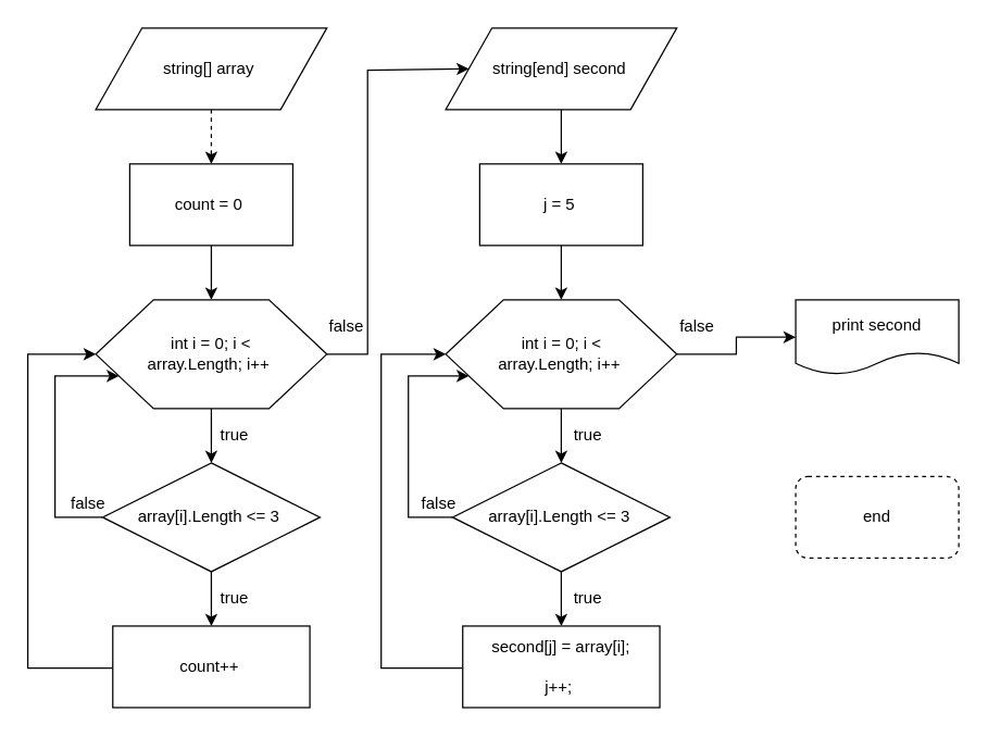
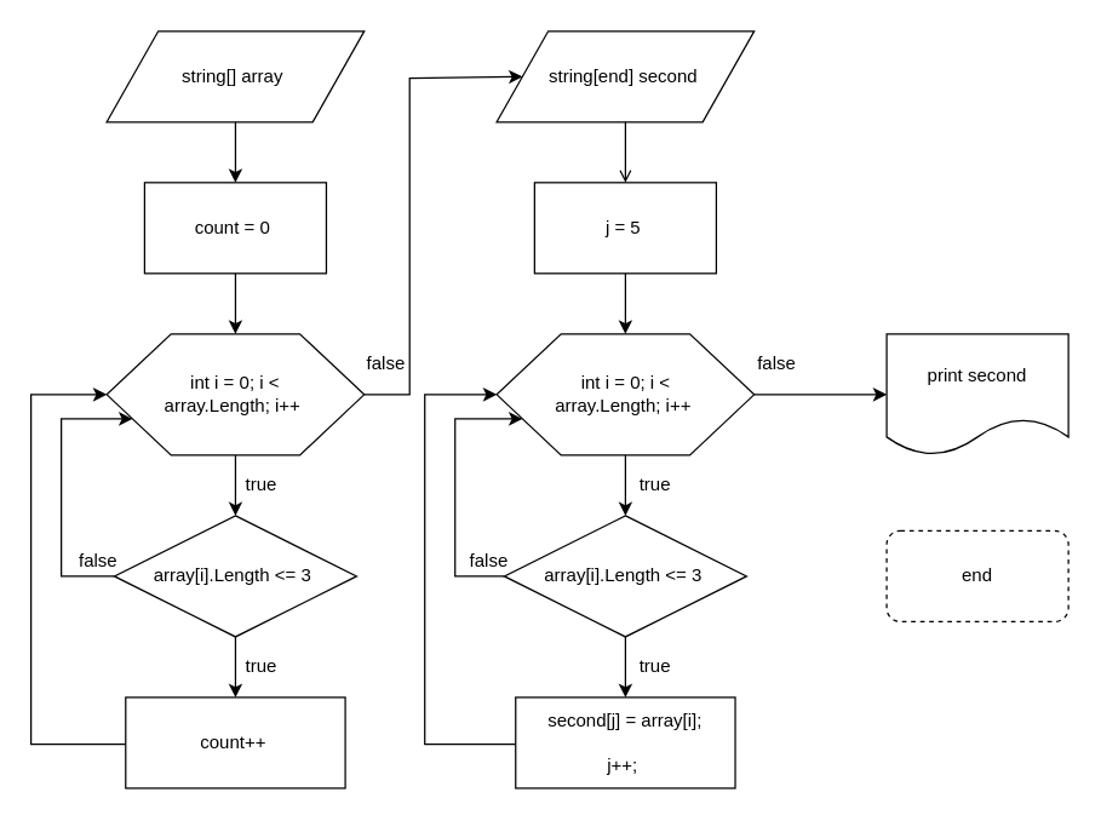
  <mxCell id="0" />
  <mxCell id="1" parent="0" />
- <mxCell id="2" value="" style="edgeStyle=orthogonalEdgeStyle;rounded=0;orthogonalLoop=1;jettySize=auto;html=1;dashed=1;" parent="1" source="3" target="7" edge="1"><mxGeometry relative="1" as="geometry" /></mxCell>
+ <mxCell id="2" value="" style="edgeStyle=orthogonalEdgeStyle;rounded=0;orthogonalLoop=1;jettySize=auto;html=1;" parent="1" source="3" target="7" edge="1"><mxGeometry relative="1" as="geometry" /></mxCell>
  <mxCell id="3" value="string[] array&amp;nbsp;" style="shape=parallelogram;perimeter=parallelogramPerimeter;whiteSpace=wrap;html=1;" parent="1" vertex="1"><mxGeometry x="70" y="20" width="170" height="60" as="geometry" /></mxCell>
- <mxCell id="4" value="" style="edgeStyle=orthogonalEdgeStyle;rounded=0;orthogonalLoop=1;jettySize=auto;html=1;" parent="1" source="5" target="9" edge="1"><mxGeometry relative="1" as="geometry" /></mxCell>
+ <mxCell id="4" value="" style="edgeStyle=orthogonalEdgeStyle;rounded=0;orthogonalLoop=1;jettySize=auto;html=1;endArrow=open;" parent="1" source="5" target="9" edge="1"><mxGeometry relative="1" as="geometry" /></mxCell>
  <mxCell id="5" value="string[end] second&amp;nbsp;" style="shape=parallelogram;perimeter=parallelogramPerimeter;whiteSpace=wrap;html=1;" parent="1" vertex="1"><mxGeometry x="327.5" y="20" width="170" height="60" as="geometry" /></mxCell>
  <mxCell id="6" value="" style="edgeStyle=orthogonalEdgeStyle;rounded=0;orthogonalLoop=1;jettySize=auto;html=1;" parent="1" source="7" target="12" edge="1"><mxGeometry relative="1" as="geometry" /></mxCell>
  <mxCell id="7" value="count = 0&amp;nbsp;" style="rounded=0;whiteSpace=wrap;html=1;" parent="1" vertex="1"><mxGeometry x="95" y="120" width="120" height="60" as="geometry" /></mxCell>
  <mxCell id="8" value="" style="edgeStyle=orthogonalEdgeStyle;rounded=0;orthogonalLoop=1;jettySize=auto;html=1;" parent="1" source="9" target="15" edge="1"><mxGeometry relative="1" as="geometry" /></mxCell>
  <mxCell id="9" value="j = 5&amp;nbsp;" style="rounded=0;whiteSpace=wrap;html=1;" parent="1" vertex="1"><mxGeometry x="352.5" y="120" width="120" height="60" as="geometry" /></mxCell>
  <mxCell id="10" value="" style="edgeStyle=orthogonalEdgeStyle;rounded=0;orthogonalLoop=1;jettySize=auto;html=1;" parent="1" source="12" target="18" edge="1"><mxGeometry relative="1" as="geometry" /></mxCell>
  <mxCell id="11" style="edgeStyle=orthogonalEdgeStyle;rounded=0;orthogonalLoop=1;jettySize=auto;html=1;entryX=0;entryY=0.5;entryDx=0;entryDy=0;" parent="1" source="12" target="5" edge="1"><mxGeometry relative="1" as="geometry"><Array as="points"><mxPoint x="270" y="260" /><mxPoint x="270" y="51" /></Array></mxGeometry></mxCell>
  <mxCell id="12" value="int i = 0; i &amp;lt;&lt;br/&gt;array.Length; i++&amp;nbsp;" style="shape=hexagon;perimeter=hexagonPerimeter2;whiteSpace=wrap;html=1;" parent="1" vertex="1"><mxGeometry x="70" y="220" width="170" height="80" as="geometry" /></mxCell>
  <mxCell id="13" value="" style="edgeStyle=orthogonalEdgeStyle;rounded=0;orthogonalLoop=1;jettySize=auto;html=1;" parent="1" source="15" target="21" edge="1"><mxGeometry relative="1" as="geometry" /></mxCell>
  <mxCell id="14" value="" style="edgeStyle=orthogonalEdgeStyle;rounded=0;orthogonalLoop=1;jettySize=auto;html=1;entryX=0;entryY=0.5;entryDx=0;entryDy=0;" parent="1" source="15" target="26" edge="1"><mxGeometry relative="1" as="geometry"><mxPoint x="577.5" y="260" as="targetPoint" /></mxGeometry></mxCell>
  <mxCell id="15" value="int i = 0; i &amp;lt;&lt;br/&gt;array.Length; i++&amp;nbsp;" style="shape=hexagon;perimeter=hexagonPerimeter2;whiteSpace=wrap;html=1;" parent="1" vertex="1"><mxGeometry x="327.5" y="220" width="170" height="80" as="geometry" /></mxCell>
  <mxCell id="16" value="" style="edgeStyle=orthogonalEdgeStyle;rounded=0;orthogonalLoop=1;jettySize=auto;html=1;" parent="1" source="18" target="23" edge="1"><mxGeometry relative="1" as="geometry" /></mxCell>
  <mxCell id="17" style="edgeStyle=orthogonalEdgeStyle;rounded=0;orthogonalLoop=1;jettySize=auto;html=1;entryX=0;entryY=0.75;entryDx=0;entryDy=0;" parent="1" source="18" target="12" edge="1"><mxGeometry relative="1" as="geometry"><Array as="points"><mxPoint x="40" y="380" /><mxPoint x="40" y="276" /></Array></mxGeometry></mxCell>
  <mxCell id="18" value="array[i].Length &amp;lt;= 3&amp;nbsp;" style="rhombus;whiteSpace=wrap;html=1;" parent="1" vertex="1"><mxGeometry x="75" y="340" width="160" height="80" as="geometry" /></mxCell>
  <mxCell id="19" style="edgeStyle=orthogonalEdgeStyle;rounded=0;orthogonalLoop=1;jettySize=auto;html=1;entryX=0;entryY=0.75;entryDx=0;entryDy=0;" parent="1" source="21" target="15" edge="1"><mxGeometry relative="1" as="geometry"><Array as="points"><mxPoint x="300" y="380" /><mxPoint x="300" y="276" /></Array></mxGeometry></mxCell>
  <mxCell id="20" value="" style="edgeStyle=orthogonalEdgeStyle;rounded=0;orthogonalLoop=1;jettySize=auto;html=1;" parent="1" source="21" target="25" edge="1"><mxGeometry relative="1" as="geometry" /></mxCell>
  <mxCell id="21" value="array[i].Length &amp;lt;= 3&amp;nbsp;" style="rhombus;whiteSpace=wrap;html=1;" parent="1" vertex="1"><mxGeometry x="332.5" y="340" width="160" height="80" as="geometry" /></mxCell>
  <mxCell id="22" style="edgeStyle=orthogonalEdgeStyle;rounded=0;orthogonalLoop=1;jettySize=auto;html=1;entryX=0;entryY=0.5;entryDx=0;entryDy=0;" parent="1" source="23" target="12" edge="1"><mxGeometry relative="1" as="geometry"><Array as="points"><mxPoint x="20" y="491" /><mxPoint x="20" y="260" /></Array></mxGeometry></mxCell>
  <mxCell id="23" value="count++&amp;nbsp;" style="rounded=0;whiteSpace=wrap;html=1;" parent="1" vertex="1"><mxGeometry x="82.5" y="460" width="145" height="60" as="geometry" /></mxCell>
  <mxCell id="24" style="edgeStyle=orthogonalEdgeStyle;rounded=0;orthogonalLoop=1;jettySize=auto;html=1;entryX=0;entryY=0.5;entryDx=0;entryDy=0;" parent="1" source="25" target="15" edge="1"><mxGeometry relative="1" as="geometry"><Array as="points"><mxPoint x="280" y="491" /><mxPoint x="280" y="260" /></Array></mxGeometry></mxCell>
  <mxCell id="25" value="second[j] = array[i];&lt;br/&gt;&lt;br&gt;j++;&amp;nbsp;" style="rounded=0;whiteSpace=wrap;html=1;" parent="1" vertex="1"><mxGeometry x="340" y="460" width="145" height="60" as="geometry" /></mxCell>
- <mxCell id="26" value="print second" style="shape=document;whiteSpace=wrap;html=1;boundedLbl=1;" parent="1" vertex="1"><mxGeometry x="585" y="220" width="120" height="55" as="geometry" /></mxCell>
+ <mxCell id="26" value="print second" style="shape=document;whiteSpace=wrap;html=1;boundedLbl=1;" parent="1" vertex="1"><mxGeometry x="585" y="220" width="120" height="80" as="geometry" /></mxCell>
  <mxCell id="27" value="end" style="rounded=1;whiteSpace=wrap;html=1;dashed=1;" parent="1" vertex="1"><mxGeometry x="585" y="350" width="120" height="60" as="geometry" /></mxCell>
  <mxCell id="28" value="true" style="text;html=1;resizable=0;points=[];autosize=1;align=left;verticalAlign=top;spacingTop=-4;" parent="1" vertex="1"><mxGeometry x="160" y="310" width="40" height="20" as="geometry" /></mxCell>
  <mxCell id="29" value="true" style="text;html=1;resizable=0;points=[];autosize=1;align=left;verticalAlign=top;spacingTop=-4;" parent="1" vertex="1"><mxGeometry x="160" y="430" width="40" height="20" as="geometry" /></mxCell>
  <mxCell id="30" value="true" style="text;html=1;resizable=0;points=[];autosize=1;align=left;verticalAlign=top;spacingTop=-4;" parent="1" vertex="1"><mxGeometry x="420" y="310" width="40" height="20" as="geometry" /></mxCell>
  <mxCell id="31" value="true" style="text;html=1;resizable=0;points=[];autosize=1;align=left;verticalAlign=top;spacingTop=-4;" parent="1" vertex="1"><mxGeometry x="420" y="430" width="40" height="20" as="geometry" /></mxCell>
  <mxCell id="32" value="false" style="text;html=1;resizable=0;points=[];autosize=1;align=left;verticalAlign=top;spacingTop=-4;" parent="1" vertex="1"><mxGeometry x="50" y="360" width="40" height="20" as="geometry" /></mxCell>
  <mxCell id="33" value="false" style="text;html=1;resizable=0;points=[];autosize=1;align=left;verticalAlign=top;spacingTop=-4;" parent="1" vertex="1"><mxGeometry x="307.5" y="360" width="40" height="20" as="geometry" /></mxCell>
  <mxCell id="34" value="false" style="text;html=1;resizable=0;points=[];autosize=1;align=left;verticalAlign=top;spacingTop=-4;" parent="1" vertex="1"><mxGeometry x="240" y="230" width="40" height="20" as="geometry" /></mxCell>
  <mxCell id="35" value="false" style="text;html=1;resizable=0;points=[];autosize=1;align=left;verticalAlign=top;spacingTop=-4;" parent="1" vertex="1"><mxGeometry x="497.5" y="230" width="40" height="20" as="geometry" /></mxCell>
